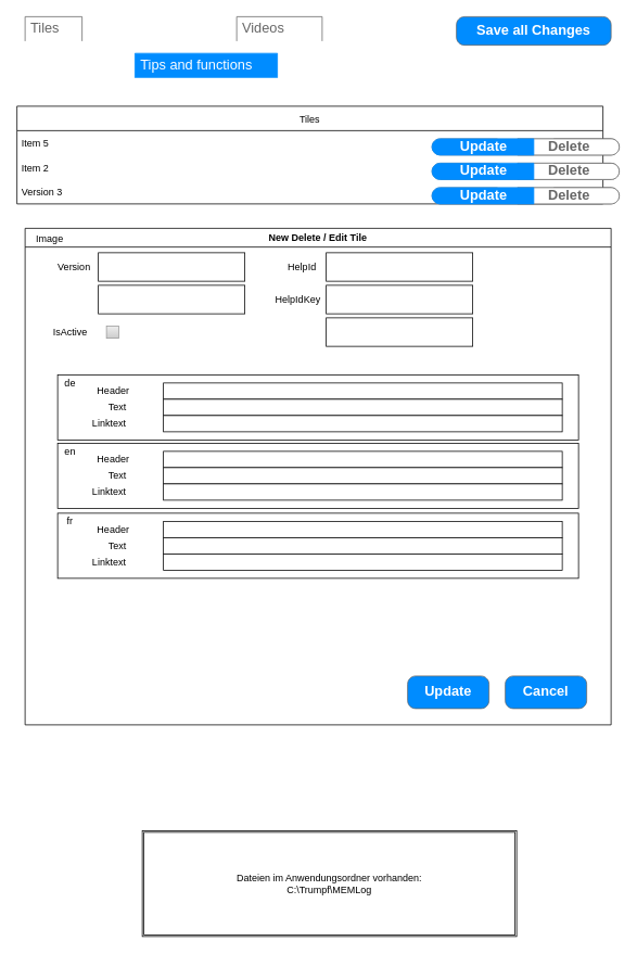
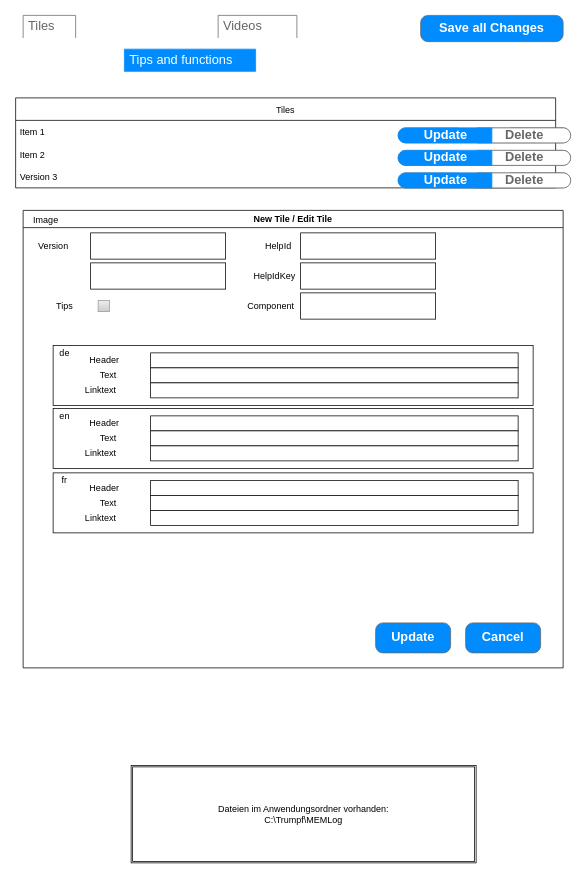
  <mxCell id="0" />
  <mxCell id="1" parent="0" />
  <mxCell id="2" value="Tiles" style="swimlane;fontStyle=0;childLayout=stackLayout;horizontal=1;startSize=30;horizontalStack=0;resizeParent=1;resizeParentMax=0;resizeLast=0;collapsible=1;marginBottom=0;" vertex="1" parent="1"><mxGeometry x="20" y="130" width="720" height="120" as="geometry" /></mxCell>
- <mxCell id="3" value="Item 5" style="text;strokeColor=none;fillColor=none;align=left;verticalAlign=middle;spacingLeft=4;spacingRight=4;overflow=hidden;points=[[0,0.5],[1,0.5]];portConstraint=eastwest;rotatable=0;container=0;" vertex="1" parent="2"><mxGeometry y="30" width="720" height="30" as="geometry" /></mxCell>
+ <mxCell id="3" value="Item 1" style="text;strokeColor=none;fillColor=none;align=left;verticalAlign=middle;spacingLeft=4;spacingRight=4;overflow=hidden;points=[[0,0.5],[1,0.5]];portConstraint=eastwest;rotatable=0;container=0;" vertex="1" parent="2"><mxGeometry y="30" width="720" height="30" as="geometry" /></mxCell>
  <mxCell id="4" value="Item 2" style="text;strokeColor=none;fillColor=none;align=left;verticalAlign=middle;spacingLeft=4;spacingRight=4;overflow=hidden;points=[[0,0.5],[1,0.5]];portConstraint=eastwest;rotatable=0;" vertex="1" parent="2"><mxGeometry y="60" width="720" height="30" as="geometry" /></mxCell>
  <mxCell id="5" value="Version 3" style="text;strokeColor=none;fillColor=none;align=left;verticalAlign=middle;spacingLeft=4;spacingRight=4;overflow=hidden;points=[[0,0.5],[1,0.5]];portConstraint=eastwest;rotatable=0;" vertex="1" parent="2"><mxGeometry y="90" width="720" height="30" as="geometry" /></mxCell>
- <mxCell id="6" value="New Delete / Edit Tile" style="swimlane;" vertex="1" parent="1"><mxGeometry x="30" y="280" width="720" height="610" as="geometry" /></mxCell>
+ <mxCell id="6" value="New Tile / Edit Tile" style="swimlane;" vertex="1" parent="1"><mxGeometry x="30" y="280" width="720" height="610" as="geometry" /></mxCell>
  <mxCell id="7" value="" style="whiteSpace=wrap;html=1;" vertex="1" parent="6"><mxGeometry x="90" y="30" width="180" height="35" as="geometry" /></mxCell>
  <mxCell id="8" value="" style="whiteSpace=wrap;html=1;" vertex="1" parent="6"><mxGeometry x="370" y="30" width="180" height="35" as="geometry" /></mxCell>
  <mxCell id="9" value="&lt;span&gt;HelpId&lt;/span&gt;" style="text;html=1;align=center;verticalAlign=middle;resizable=0;points=[];autosize=1;strokeColor=none;fillColor=none;" vertex="1" parent="6"><mxGeometry x="315" y="37.5" width="50" height="20" as="geometry" /></mxCell>
  <mxCell id="10" value="" style="whiteSpace=wrap;html=1;" vertex="1" parent="6"><mxGeometry x="370" y="70" width="180" height="35" as="geometry" /></mxCell>
  <mxCell id="11" value="&lt;span&gt;HelpIdKey&lt;/span&gt;" style="text;html=1;align=center;verticalAlign=middle;resizable=0;points=[];autosize=1;strokeColor=none;fillColor=none;" vertex="1" parent="6"><mxGeometry x="300" y="77.5" width="70" height="20" as="geometry" /></mxCell>
  <mxCell id="12" value="" style="whiteSpace=wrap;html=1;" vertex="1" parent="6"><mxGeometry x="90" y="70" width="180" height="35" as="geometry" /></mxCell>
  <mxCell id="13" value="Image" style="text;html=1;align=center;verticalAlign=middle;resizable=0;points=[];autosize=1;strokeColor=none;fillColor=none;" vertex="1" parent="6"><mxGeometry x="5" y="2.5" width="50" height="20" as="geometry" /></mxCell>
- <mxCell id="14" value="Version" style="text;html=1;align=center;verticalAlign=middle;resizable=0;points=[];autosize=1;strokeColor=none;fillColor=none;" vertex="1" parent="6"><mxGeometry x="30" y="37.5" width="60" height="20" as="geometry" /></mxCell>
+ <mxCell id="14" value="Version" style="text;html=1;align=center;verticalAlign=middle;resizable=0;points=[];autosize=1;strokeColor=none;fillColor=none;" vertex="1" parent="6"><mxGeometry x="10" y="37.5" width="60" height="20" as="geometry" /></mxCell>
  <mxCell id="15" value="" style="whiteSpace=wrap;html=1;" vertex="1" parent="6"><mxGeometry x="370" y="110" width="180" height="35" as="geometry" /></mxCell>
- <mxCell id="17" value="IsActive&lt;br&gt;" style="text;html=1;align=center;verticalAlign=middle;resizable=0;points=[];autosize=1;strokeColor=none;fillColor=none;" vertex="1" parent="6"><mxGeometry x="25" y="117.5" width="60" height="20" as="geometry" /></mxCell>
+ <mxCell id="16" value="&lt;span&gt;Component&lt;/span&gt;" style="text;html=1;align=center;verticalAlign=middle;resizable=0;points=[];autosize=1;strokeColor=none;fillColor=none;" vertex="1" parent="6"><mxGeometry x="290" y="117.5" width="80" height="20" as="geometry" /></mxCell>
+ <mxCell id="17" value="Tips&lt;br&gt;" style="text;html=1;align=center;verticalAlign=middle;resizable=0;points=[];autosize=1;strokeColor=none;fillColor=none;" vertex="1" parent="6"><mxGeometry x="25" y="117.5" width="60" height="20" as="geometry" /></mxCell>
  <mxCell id="18" value="" style="strokeWidth=1;shadow=0;dashed=0;align=center;html=1;shape=mxgraph.mockup.forms.rrect;rSize=0;fillColor=#eeeeee;strokeColor=#999999;gradientColor=#cccccc;align=left;spacingLeft=4;fontSize=17;fontColor=#666666;labelPosition=right;" vertex="1" parent="6"><mxGeometry x="100" y="120" width="15" height="15" as="geometry" /></mxCell>
  <mxCell id="19" value="" style="rounded=0;whiteSpace=wrap;html=1;" vertex="1" parent="6"><mxGeometry x="40" y="180" width="640" height="80" as="geometry" /></mxCell>
  <mxCell id="20" value="de" style="text;html=1;align=center;verticalAlign=middle;resizable=0;points=[];autosize=1;strokeColor=none;fillColor=none;" vertex="1" parent="6"><mxGeometry x="40" y="180" width="30" height="20" as="geometry" /></mxCell>
  <mxCell id="21" value="Header" style="text;html=1;align=center;verticalAlign=middle;resizable=0;points=[];autosize=1;strokeColor=none;fillColor=none;" vertex="1" parent="6"><mxGeometry x="82.5" y="190" width="50" height="20" as="geometry" /></mxCell>
  <mxCell id="22" value="Text" style="text;html=1;align=center;verticalAlign=middle;resizable=0;points=[];autosize=1;strokeColor=none;fillColor=none;" vertex="1" parent="6"><mxGeometry x="92.5" y="210" width="40" height="20" as="geometry" /></mxCell>
  <mxCell id="23" value="Linktext" style="text;html=1;align=center;verticalAlign=middle;resizable=0;points=[];autosize=1;strokeColor=none;fillColor=none;" vertex="1" parent="6"><mxGeometry x="72.5" y="230" width="60" height="20" as="geometry" /></mxCell>
  <mxCell id="24" value="" style="whiteSpace=wrap;html=1;" vertex="1" parent="6"><mxGeometry x="170" y="190" width="490" height="20" as="geometry" /></mxCell>
  <mxCell id="25" value="" style="whiteSpace=wrap;html=1;" vertex="1" parent="6"><mxGeometry x="170" y="210" width="490" height="20" as="geometry" /></mxCell>
  <mxCell id="26" value="" style="whiteSpace=wrap;html=1;" vertex="1" parent="6"><mxGeometry x="170" y="230" width="490" height="20" as="geometry" /></mxCell>
  <mxCell id="27" style="edgeStyle=orthogonalEdgeStyle;rounded=0;orthogonalLoop=1;jettySize=auto;html=1;exitX=0.5;exitY=1;exitDx=0;exitDy=0;" edge="1" parent="6" source="19" target="19"><mxGeometry relative="1" as="geometry" /></mxCell>
  <mxCell id="28" value="" style="rounded=0;whiteSpace=wrap;html=1;" vertex="1" parent="6"><mxGeometry x="40" y="264" width="640" height="80" as="geometry" /></mxCell>
  <mxCell id="29" value="en" style="text;html=1;align=center;verticalAlign=middle;resizable=0;points=[];autosize=1;strokeColor=none;fillColor=none;" vertex="1" parent="6"><mxGeometry x="40" y="264" width="30" height="20" as="geometry" /></mxCell>
  <mxCell id="30" value="Header" style="text;html=1;align=center;verticalAlign=middle;resizable=0;points=[];autosize=1;strokeColor=none;fillColor=none;" vertex="1" parent="6"><mxGeometry x="82.5" y="274" width="50" height="20" as="geometry" /></mxCell>
  <mxCell id="31" value="Text" style="text;html=1;align=center;verticalAlign=middle;resizable=0;points=[];autosize=1;strokeColor=none;fillColor=none;" vertex="1" parent="6"><mxGeometry x="92.5" y="294" width="40" height="20" as="geometry" /></mxCell>
  <mxCell id="32" value="Linktext" style="text;html=1;align=center;verticalAlign=middle;resizable=0;points=[];autosize=1;strokeColor=none;fillColor=none;" vertex="1" parent="6"><mxGeometry x="72.5" y="314" width="60" height="20" as="geometry" /></mxCell>
  <mxCell id="33" value="" style="whiteSpace=wrap;html=1;" vertex="1" parent="6"><mxGeometry x="170" y="274" width="490" height="20" as="geometry" /></mxCell>
  <mxCell id="34" value="" style="whiteSpace=wrap;html=1;" vertex="1" parent="6"><mxGeometry x="170" y="294" width="490" height="20" as="geometry" /></mxCell>
  <mxCell id="35" value="" style="whiteSpace=wrap;html=1;" vertex="1" parent="6"><mxGeometry x="170" y="314" width="490" height="20" as="geometry" /></mxCell>
  <mxCell id="36" style="edgeStyle=orthogonalEdgeStyle;rounded=0;orthogonalLoop=1;jettySize=auto;html=1;exitX=0.5;exitY=1;exitDx=0;exitDy=0;" edge="1" parent="6" source="28" target="28"><mxGeometry relative="1" as="geometry" /></mxCell>
  <mxCell id="37" value="Update" style="strokeWidth=1;shadow=0;dashed=0;align=center;html=1;shape=mxgraph.mockup.buttons.button;strokeColor=#666666;fontColor=#ffffff;mainText=;buttonStyle=round;fontSize=17;fontStyle=1;fillColor=#008cff;whiteSpace=wrap;" vertex="1" parent="6"><mxGeometry x="470" y="550" width="100" height="40" as="geometry" /></mxCell>
  <mxCell id="38" value="Cancel" style="strokeWidth=1;shadow=0;dashed=0;align=center;html=1;shape=mxgraph.mockup.buttons.button;strokeColor=#666666;fontColor=#ffffff;mainText=;buttonStyle=round;fontSize=17;fontStyle=1;fillColor=#008cff;whiteSpace=wrap;" vertex="1" parent="6"><mxGeometry x="590" y="550" width="100" height="40" as="geometry" /></mxCell>
  <mxCell id="39" value="" style="rounded=0;whiteSpace=wrap;html=1;" vertex="1" parent="6"><mxGeometry x="40" y="350" width="640" height="80" as="geometry" /></mxCell>
  <mxCell id="40" value="fr" style="text;html=1;align=center;verticalAlign=middle;resizable=0;points=[];autosize=1;strokeColor=none;fillColor=none;" vertex="1" parent="6"><mxGeometry x="45" y="350" width="20" height="20" as="geometry" /></mxCell>
  <mxCell id="41" value="Header" style="text;html=1;align=center;verticalAlign=middle;resizable=0;points=[];autosize=1;strokeColor=none;fillColor=none;" vertex="1" parent="6"><mxGeometry x="82.5" y="360" width="50" height="20" as="geometry" /></mxCell>
  <mxCell id="42" value="Text" style="text;html=1;align=center;verticalAlign=middle;resizable=0;points=[];autosize=1;strokeColor=none;fillColor=none;" vertex="1" parent="6"><mxGeometry x="92.5" y="380" width="40" height="20" as="geometry" /></mxCell>
  <mxCell id="43" value="Linktext" style="text;html=1;align=center;verticalAlign=middle;resizable=0;points=[];autosize=1;strokeColor=none;fillColor=none;" vertex="1" parent="6"><mxGeometry x="72.5" y="400" width="60" height="20" as="geometry" /></mxCell>
  <mxCell id="44" value="" style="whiteSpace=wrap;html=1;" vertex="1" parent="6"><mxGeometry x="170" y="360" width="490" height="20" as="geometry" /></mxCell>
  <mxCell id="45" value="" style="whiteSpace=wrap;html=1;" vertex="1" parent="6"><mxGeometry x="170" y="380" width="490" height="20" as="geometry" /></mxCell>
  <mxCell id="46" value="" style="whiteSpace=wrap;html=1;" vertex="1" parent="6"><mxGeometry x="170" y="400" width="490" height="20" as="geometry" /></mxCell>
  <mxCell id="47" style="edgeStyle=orthogonalEdgeStyle;rounded=0;orthogonalLoop=1;jettySize=auto;html=1;exitX=0.5;exitY=1;exitDx=0;exitDy=0;" edge="1" parent="6" source="39" target="39"><mxGeometry relative="1" as="geometry" /></mxCell>
  <mxCell id="48" value="Dateien im Anwendungsordner vorhanden:&lt;br&gt;C:\Trumpf\MEMLog" style="shape=ext;double=1;rounded=0;whiteSpace=wrap;html=1;" vertex="1" parent="1"><mxGeometry x="174" y="1020" width="460" height="130" as="geometry" /></mxCell>
  <mxCell id="49" value="Tiles" style="strokeWidth=1;shadow=0;dashed=0;align=center;html=1;shape=mxgraph.mockup.forms.uRect;fontSize=17;fontColor=#666666;align=left;spacingLeft=5;strokeColor=#666666;" vertex="1" parent="1"><mxGeometry x="30" y="20" width="70" height="30" as="geometry" /></mxCell>
  <mxCell id="50" value="Tips and functions" style="strokeWidth=1;shadow=0;dashed=0;align=center;html=1;shape=mxgraph.mockup.forms.uRect;fontSize=17;fontColor=#ffffff;align=left;spacingLeft=5;strokeColor=#008cff;fillColor=#008cff;" vertex="1" parent="1"><mxGeometry x="165" y="65" width="175" height="30" as="geometry" /></mxCell>
  <mxCell id="51" value="Videos" style="strokeWidth=1;shadow=0;dashed=0;align=center;html=1;shape=mxgraph.mockup.forms.uRect;fontSize=17;fontColor=#666666;align=left;spacingLeft=5;strokeColor=#666666;" vertex="1" parent="1"><mxGeometry x="290" y="20" width="105" height="30" as="geometry" /></mxCell>
  <mxCell id="52" value="&#10;&#10;&lt;span style=&quot;color: rgb(102, 102, 102); font-family: helvetica; font-size: 17px; font-style: normal; font-weight: 700; letter-spacing: normal; text-align: center; text-indent: 0px; text-transform: none; word-spacing: 0px; background-color: rgb(248, 249, 250); display: inline; float: none;&quot;&gt;Button 2&lt;/span&gt;&#10;&#10;" style="strokeWidth=1;shadow=0;dashed=0;align=center;html=1;shape=mxgraph.mockup.rrect;rSize=10;fillColor=#ffffff;strokeColor=#666666;" vertex="1" parent="1"><mxGeometry x="530" y="200" width="230" height="20" as="geometry" /></mxCell>
  <mxCell id="53" value="Delete" style="strokeColor=inherit;fillColor=inherit;gradientColor=inherit;strokeWidth=1;shadow=0;dashed=0;align=center;html=1;shape=mxgraph.mockup.rightButton;rSize=10;fontSize=17;fontColor=#666666;fontStyle=1;resizeHeight=1;" vertex="1" parent="52"><mxGeometry x="1" width="125" height="20" relative="1" as="geometry"><mxPoint x="-125" as="offset" /></mxGeometry></mxCell>
  <mxCell id="54" value="Update" style="strokeWidth=1;shadow=0;dashed=0;align=center;html=1;shape=mxgraph.mockup.leftButton;rSize=10;fontSize=17;fontColor=#ffffff;fontStyle=1;fillColor=#008cff;strokeColor=#008cff;resizeHeight=1;" vertex="1" parent="52"><mxGeometry width="125" height="20" relative="1" as="geometry" /></mxCell>
  <mxCell id="55" value="&#10;&#10;&lt;span style=&quot;color: rgb(102, 102, 102); font-family: helvetica; font-size: 17px; font-style: normal; font-weight: 700; letter-spacing: normal; text-align: center; text-indent: 0px; text-transform: none; word-spacing: 0px; background-color: rgb(248, 249, 250); display: inline; float: none;&quot;&gt;Button 2&lt;/span&gt;&#10;&#10;" style="strokeWidth=1;shadow=0;dashed=0;align=center;html=1;shape=mxgraph.mockup.rrect;rSize=10;fillColor=#ffffff;strokeColor=#666666;" vertex="1" parent="1"><mxGeometry x="530" y="170" width="230" height="20" as="geometry" /></mxCell>
  <mxCell id="56" value="Delete" style="strokeColor=inherit;fillColor=inherit;gradientColor=inherit;strokeWidth=1;shadow=0;dashed=0;align=center;html=1;shape=mxgraph.mockup.rightButton;rSize=10;fontSize=17;fontColor=#666666;fontStyle=1;resizeHeight=1;" vertex="1" parent="55"><mxGeometry x="1" width="125" height="20" relative="1" as="geometry"><mxPoint x="-125" as="offset" /></mxGeometry></mxCell>
  <mxCell id="57" value="Update" style="strokeWidth=1;shadow=0;dashed=0;align=center;html=1;shape=mxgraph.mockup.leftButton;rSize=10;fontSize=17;fontColor=#ffffff;fontStyle=1;fillColor=#008cff;strokeColor=#008cff;resizeHeight=1;" vertex="1" parent="55"><mxGeometry width="125" height="20" relative="1" as="geometry" /></mxCell>
  <mxCell id="58" value="&#10;&#10;&lt;span style=&quot;color: rgb(102, 102, 102); font-family: helvetica; font-size: 17px; font-style: normal; font-weight: 700; letter-spacing: normal; text-align: center; text-indent: 0px; text-transform: none; word-spacing: 0px; background-color: rgb(248, 249, 250); display: inline; float: none;&quot;&gt;Button 2&lt;/span&gt;&#10;&#10;" style="strokeWidth=1;shadow=0;dashed=0;align=center;html=1;shape=mxgraph.mockup.rrect;rSize=10;fillColor=#ffffff;strokeColor=#666666;" vertex="1" parent="1"><mxGeometry x="530" y="230" width="230" height="20" as="geometry" /></mxCell>
  <mxCell id="59" value="Delete" style="strokeColor=inherit;fillColor=inherit;gradientColor=inherit;strokeWidth=1;shadow=0;dashed=0;align=center;html=1;shape=mxgraph.mockup.rightButton;rSize=10;fontSize=17;fontColor=#666666;fontStyle=1;resizeHeight=1;" vertex="1" parent="58"><mxGeometry x="1" width="125" height="20" relative="1" as="geometry"><mxPoint x="-125" as="offset" /></mxGeometry></mxCell>
  <mxCell id="60" value="Update" style="strokeWidth=1;shadow=0;dashed=0;align=center;html=1;shape=mxgraph.mockup.leftButton;rSize=10;fontSize=17;fontColor=#ffffff;fontStyle=1;fillColor=#008cff;strokeColor=#008cff;resizeHeight=1;" vertex="1" parent="58"><mxGeometry width="125" height="20" relative="1" as="geometry" /></mxCell>
  <mxCell id="61" value="Save all Changes" style="strokeWidth=1;shadow=0;dashed=0;align=center;html=1;shape=mxgraph.mockup.buttons.button;strokeColor=#666666;fontColor=#ffffff;mainText=;buttonStyle=round;fontSize=17;fontStyle=1;fillColor=#008cff;whiteSpace=wrap;" vertex="1" parent="1"><mxGeometry x="560" y="20" width="190" height="35" as="geometry" /></mxCell>
